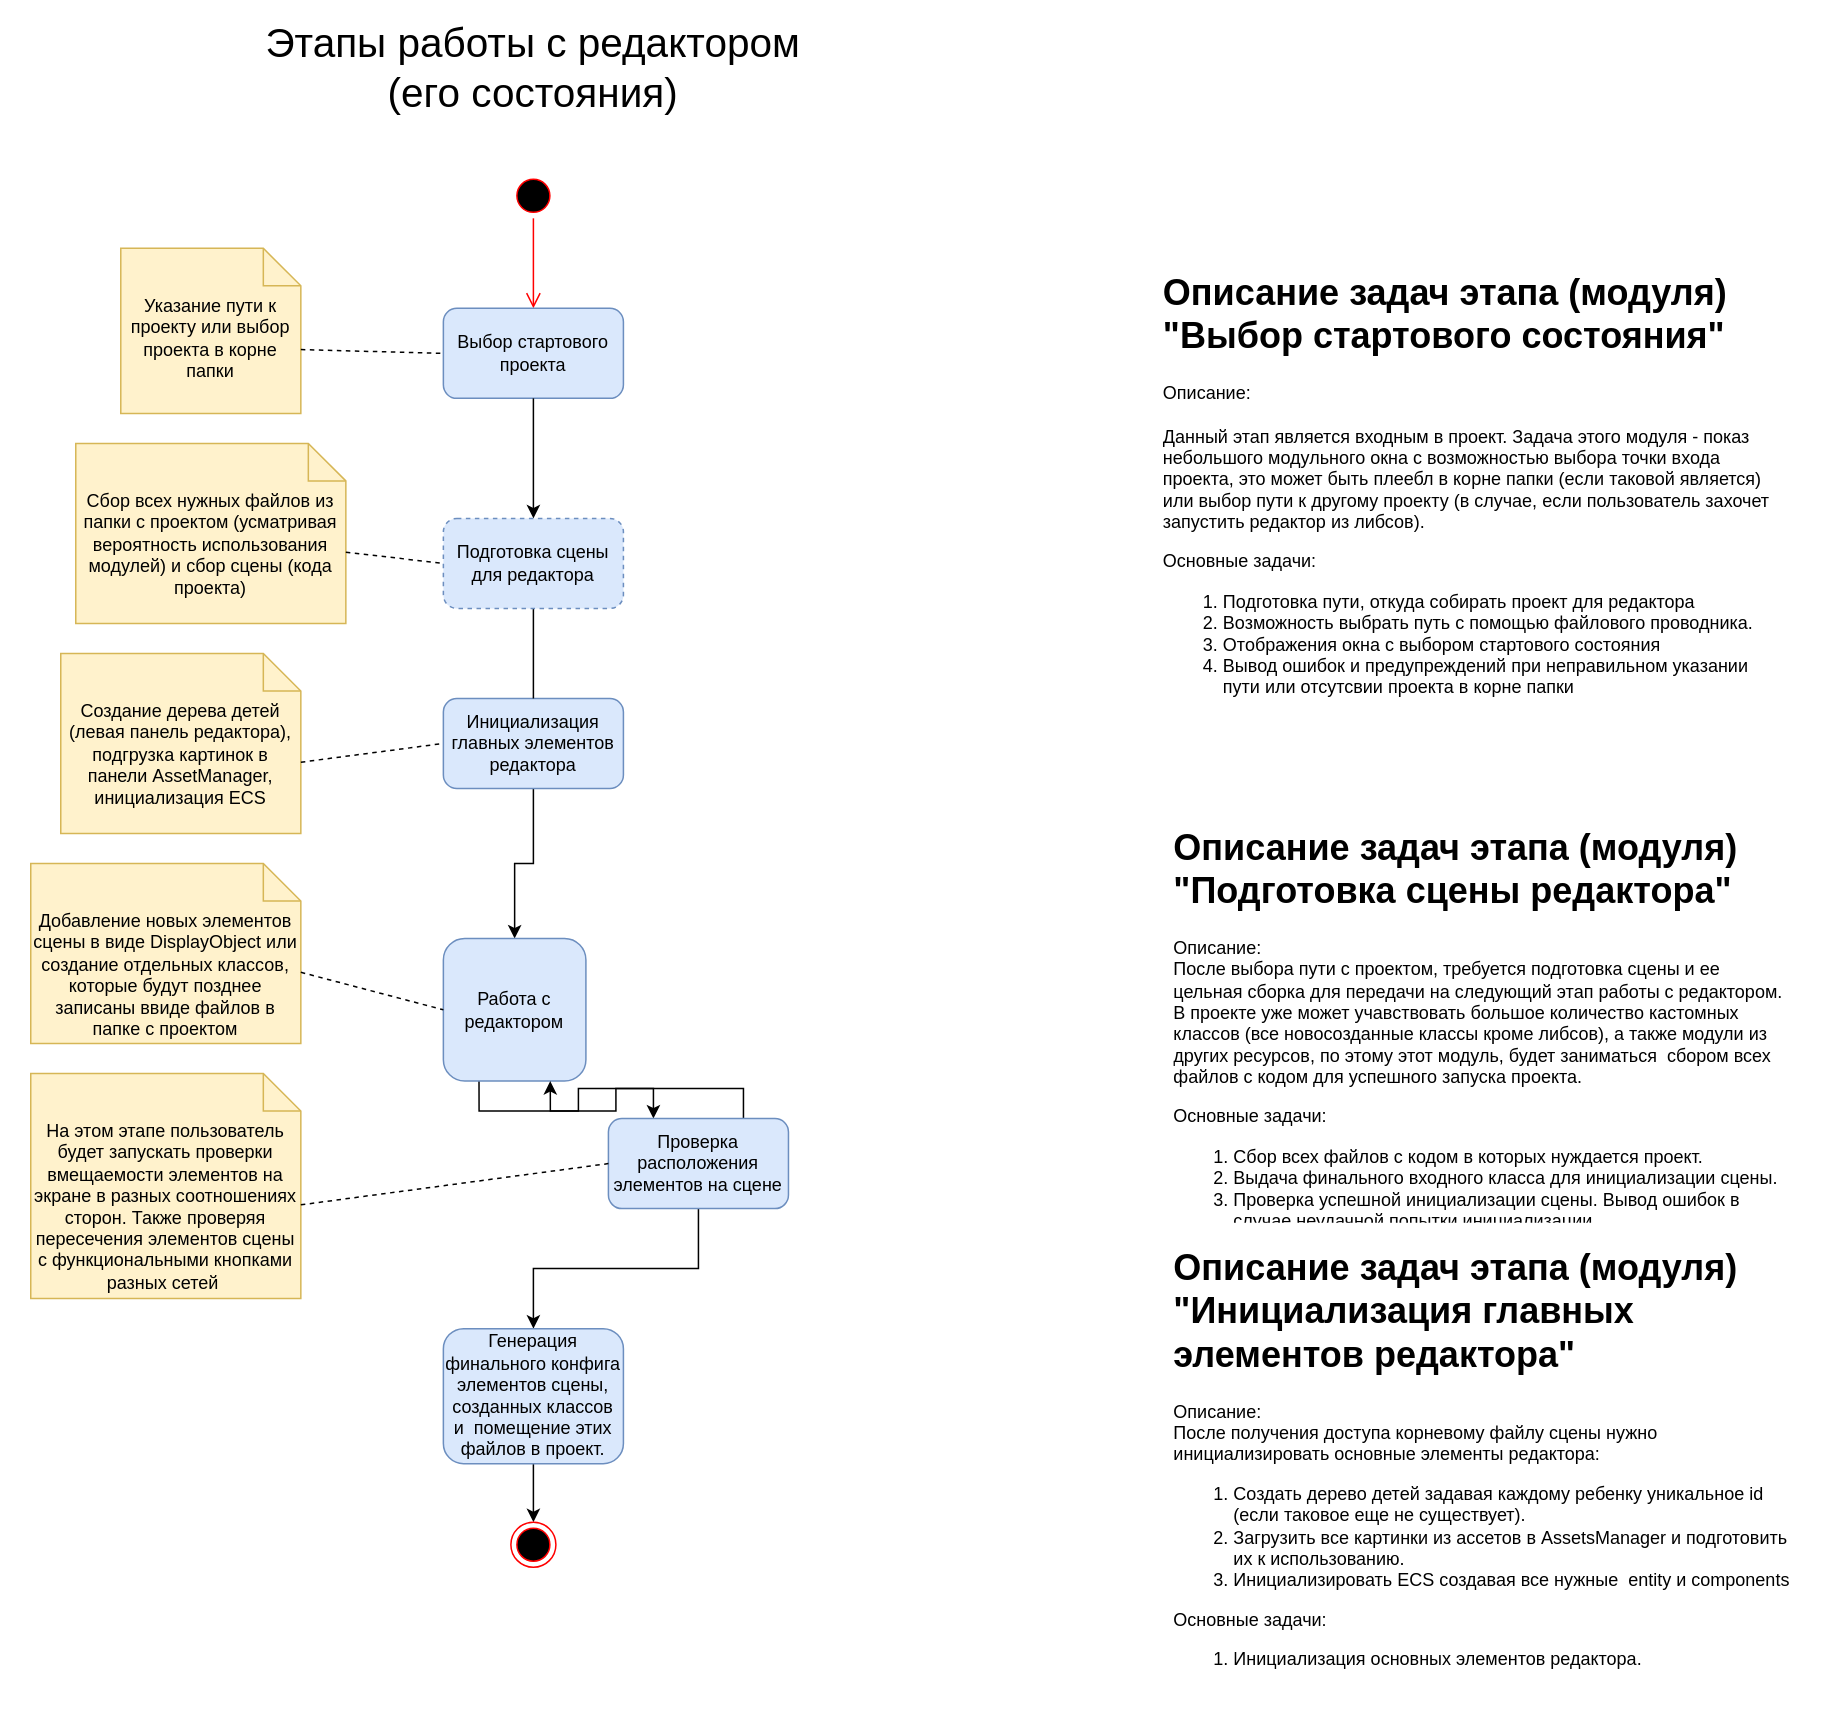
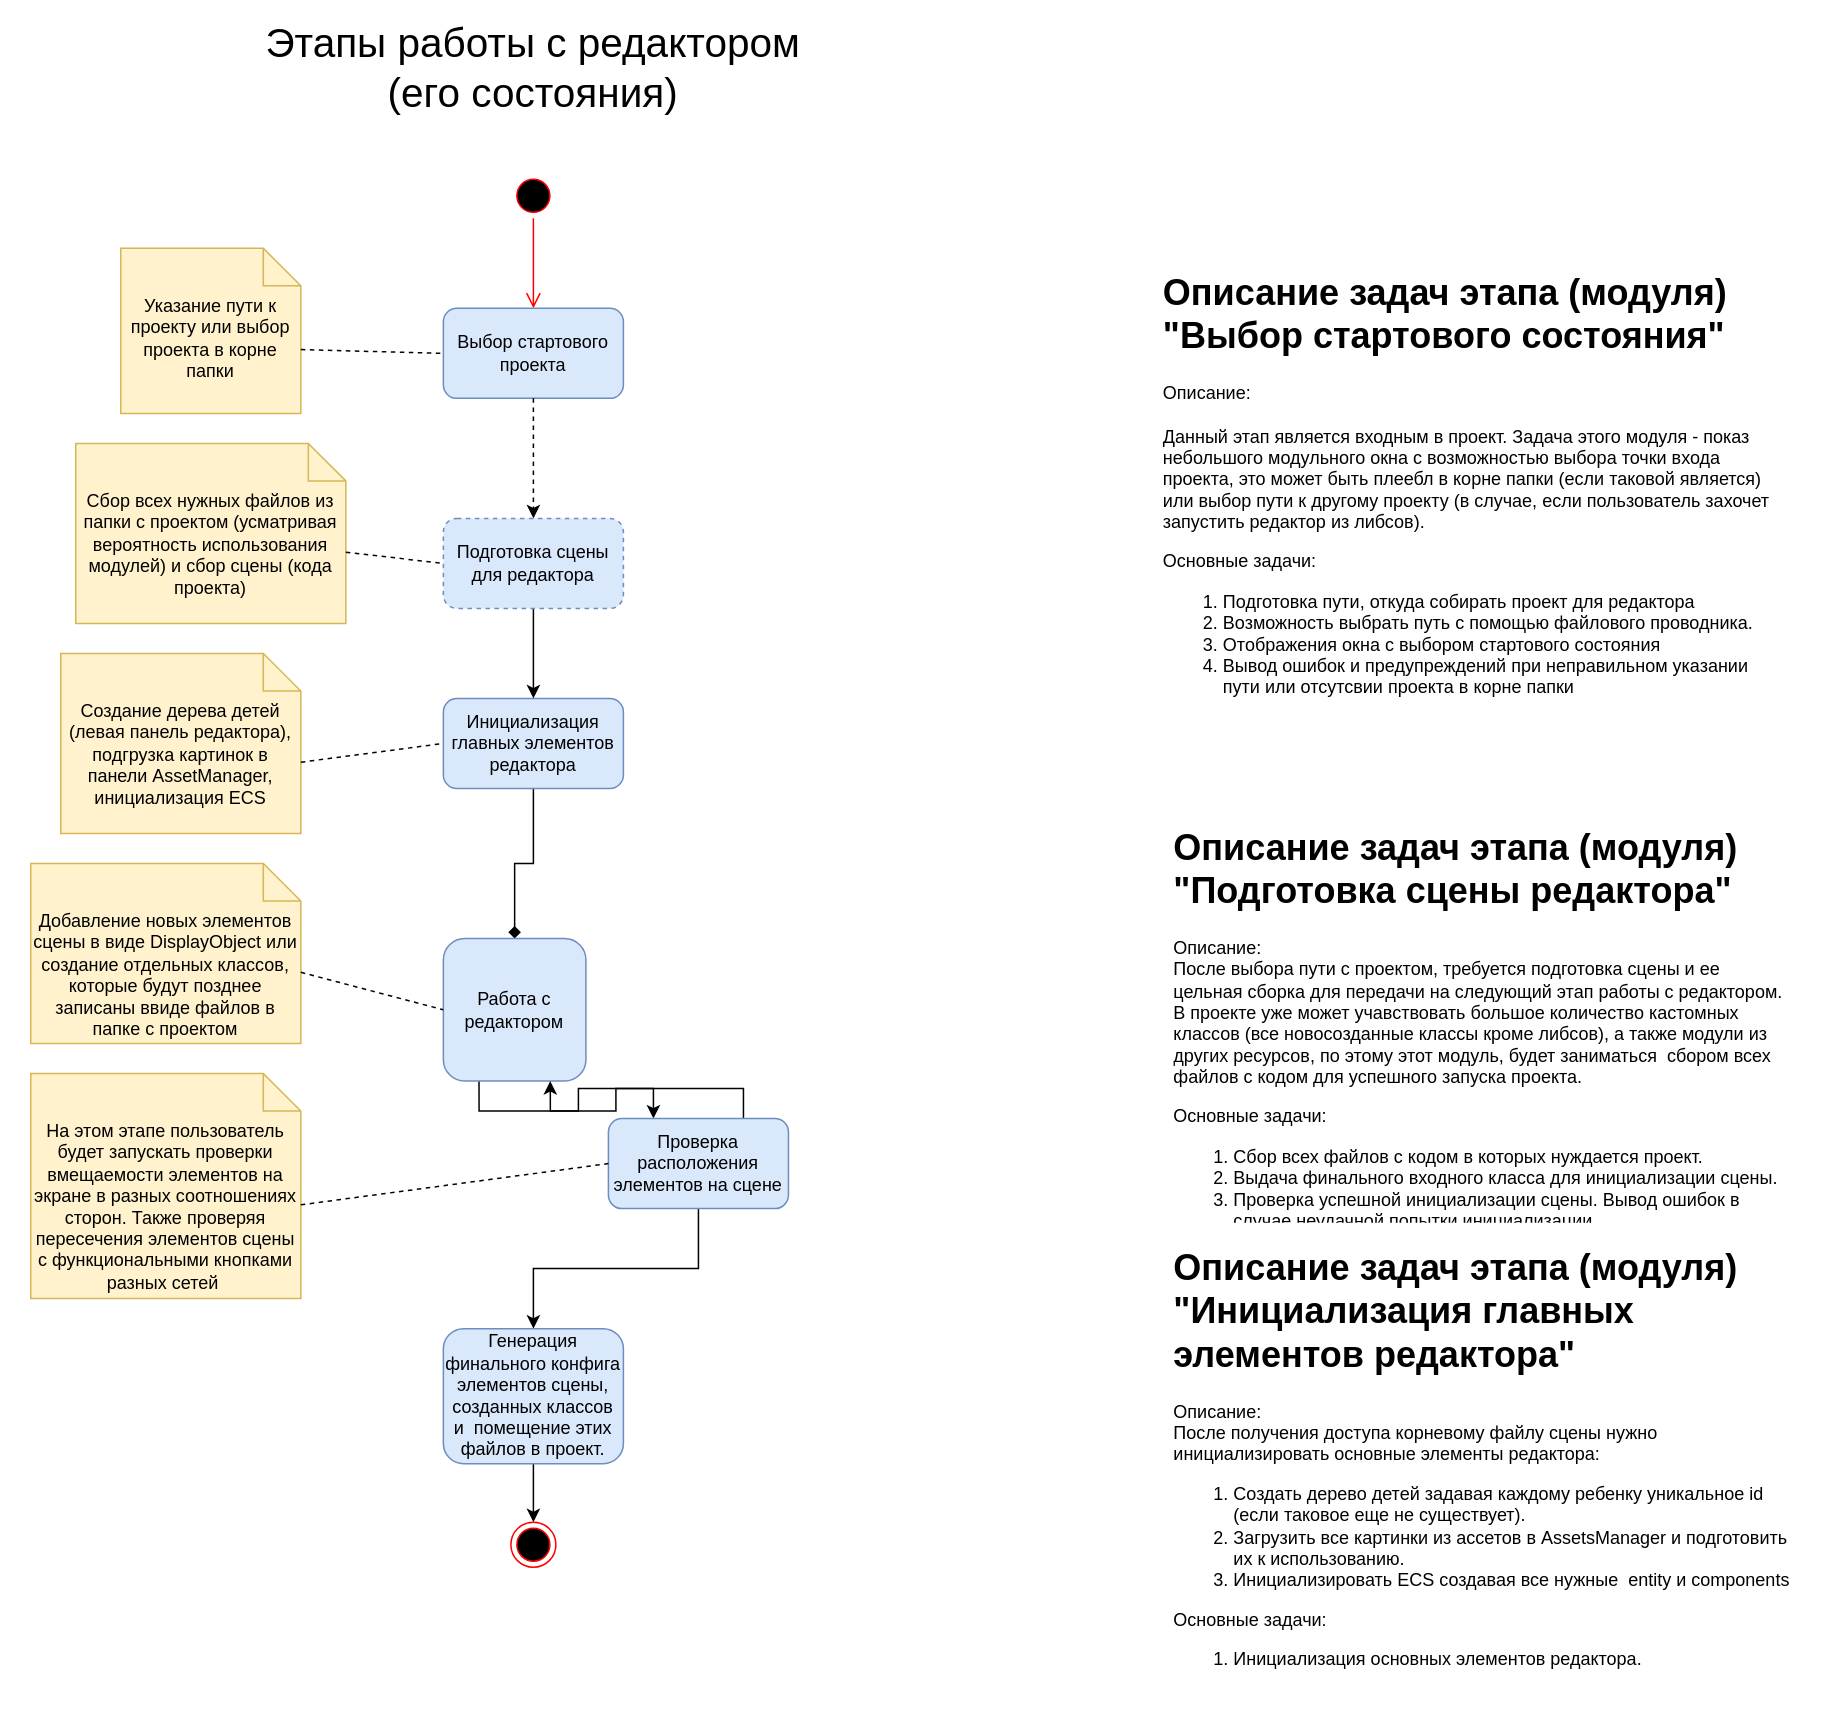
  <mxCell id="0" />
  <mxCell id="1" parent="0" />
  <mxCell id="2" value="" style="ellipse;html=1;shape=startState;fillColor=#000000;strokeColor=#ff0000;" vertex="1" parent="1"><mxGeometry x="340" y="115" width="30" height="30" as="geometry" /></mxCell>
  <mxCell id="3" value="" style="edgeStyle=orthogonalEdgeStyle;html=1;verticalAlign=bottom;endArrow=open;endSize=8;strokeColor=#ff0000;" edge="1" source="2" parent="1"><mxGeometry relative="1" as="geometry"><mxPoint x="355" y="205" as="targetPoint" /></mxGeometry></mxCell>
  <mxCell id="4" value="Выбор стартового проекта" style="rounded=1;whiteSpace=wrap;html=1;fillColor=#dae8fc;strokeColor=#6c8ebf;" vertex="1" parent="1"><mxGeometry x="295" y="205" width="120" height="60" as="geometry" /></mxCell>
  <mxCell id="5" value="Указание пути к проекту или выбор проекта в корне папки" style="shape=note2;boundedLbl=1;whiteSpace=wrap;html=1;size=25;verticalAlign=top;align=center;fillColor=#fff2cc;strokeColor=#d6b656;" vertex="1" parent="1"><mxGeometry x="80" y="165" width="120" height="110" as="geometry" /></mxCell>
- <mxCell id="6" value="" style="endArrow=classic;html=1;exitX=0.5;exitY=1;exitDx=0;exitDy=0;entryX=0.5;entryY=0;entryDx=0;entryDy=0;" edge="1" parent="1" source="4" target="27"><mxGeometry width="50" height="50" relative="1" as="geometry"><mxPoint x="390" y="330" as="sourcePoint" /><mxPoint x="370" y="325" as="targetPoint" /></mxGeometry></mxCell>
- <mxCell id="7" style="edgeStyle=orthogonalEdgeStyle;rounded=0;orthogonalLoop=1;jettySize=auto;html=1;exitX=0.5;exitY=1;exitDx=0;exitDy=0;entryX=0.5;entryY=0;entryDx=0;entryDy=0;" edge="1" parent="1" source="8" target="13"><mxGeometry relative="1" as="geometry" /></mxCell>
+ <mxCell id="6" value="" style="endArrow=classic;html=1;exitX=0.5;exitY=1;exitDx=0;exitDy=0;entryX=0.5;entryY=0;entryDx=0;entryDy=0;dashed=1;" edge="1" parent="1" source="4" target="27"><mxGeometry width="50" height="50" relative="1" as="geometry"><mxPoint x="390" y="330" as="sourcePoint" /><mxPoint x="370" y="325" as="targetPoint" /></mxGeometry></mxCell>
+ <mxCell id="7" style="edgeStyle=orthogonalEdgeStyle;rounded=0;orthogonalLoop=1;jettySize=auto;html=1;exitX=0.5;exitY=1;exitDx=0;exitDy=0;entryX=0.5;entryY=0;entryDx=0;entryDy=0;endArrow=diamond;" edge="1" parent="1" source="8" target="13"><mxGeometry relative="1" as="geometry" /></mxCell>
  <mxCell id="8" value="Инициализация главных элементов редактора" style="rounded=1;whiteSpace=wrap;html=1;fillColor=#dae8fc;strokeColor=#6c8ebf;" vertex="1" parent="1"><mxGeometry x="295" y="465" width="120" height="60" as="geometry" /></mxCell>
  <mxCell id="9" value="Создание дерева детей (левая панель редактора), подгрузка картинок в панели AssetManager, инициализация ECS" style="shape=note2;boundedLbl=1;whiteSpace=wrap;html=1;size=25;verticalAlign=top;align=center;fillColor=#fff2cc;strokeColor=#d6b656;" vertex="1" parent="1"><mxGeometry x="40" y="435" width="160" height="120" as="geometry" /></mxCell>
  <mxCell id="10" value="" style="endArrow=none;dashed=1;html=1;exitX=0;exitY=0;exitDx=120;exitDy=67.5;exitPerimeter=0;entryX=0;entryY=0.5;entryDx=0;entryDy=0;" edge="1" parent="1" source="5" target="4"><mxGeometry width="50" height="50" relative="1" as="geometry"><mxPoint x="330" y="265" as="sourcePoint" /><mxPoint x="380" y="215" as="targetPoint" /></mxGeometry></mxCell>
  <mxCell id="11" value="" style="endArrow=none;dashed=1;html=1;exitX=0;exitY=0;exitDx=160;exitDy=72.5;exitPerimeter=0;entryX=0;entryY=0.5;entryDx=0;entryDy=0;" edge="1" parent="1" source="9" target="8"><mxGeometry width="50" height="50" relative="1" as="geometry"><mxPoint x="150" y="515" as="sourcePoint" /><mxPoint x="245" y="517.5" as="targetPoint" /></mxGeometry></mxCell>
  <mxCell id="12" style="edgeStyle=orthogonalEdgeStyle;rounded=0;orthogonalLoop=1;jettySize=auto;html=1;exitX=0.25;exitY=1;exitDx=0;exitDy=0;entryX=0.25;entryY=0;entryDx=0;entryDy=0;" edge="1" parent="1" source="13" target="17"><mxGeometry relative="1" as="geometry" /></mxCell>
  <mxCell id="13" value="Работа с редактором" style="rounded=1;whiteSpace=wrap;html=1;fillColor=#dae8fc;strokeColor=#6c8ebf;" vertex="1" parent="1"><mxGeometry x="295" y="625" width="95" height="95" as="geometry" /></mxCell>
  <mxCell id="14" value="Добавление новых элементов сцены в виде DisplayObject или создание отдельных классов, которые будут позднее записаны ввиде файлов в папке с проектом" style="shape=note2;boundedLbl=1;whiteSpace=wrap;html=1;size=25;verticalAlign=top;align=center;fillColor=#fff2cc;strokeColor=#d6b656;" vertex="1" parent="1"><mxGeometry x="20" y="575" width="180" height="120" as="geometry" /></mxCell>
  <mxCell id="15" style="edgeStyle=orthogonalEdgeStyle;rounded=0;orthogonalLoop=1;jettySize=auto;html=1;exitX=0.5;exitY=1;exitDx=0;exitDy=0;entryX=0.5;entryY=0;entryDx=0;entryDy=0;" edge="1" parent="1" source="17" target="22"><mxGeometry relative="1" as="geometry" /></mxCell>
  <mxCell id="16" style="edgeStyle=orthogonalEdgeStyle;rounded=0;orthogonalLoop=1;jettySize=auto;html=1;exitX=0.75;exitY=0;exitDx=0;exitDy=0;entryX=0.75;entryY=1;entryDx=0;entryDy=0;" edge="1" parent="1" source="17" target="13"><mxGeometry relative="1" as="geometry" /></mxCell>
  <mxCell id="17" value="Проверка расположения элементов на сцене" style="rounded=1;whiteSpace=wrap;html=1;fillColor=#dae8fc;strokeColor=#6c8ebf;" vertex="1" parent="1"><mxGeometry x="405" y="745" width="120" height="60" as="geometry" /></mxCell>
  <mxCell id="18" value="" style="endArrow=none;dashed=1;html=1;exitX=0;exitY=0;exitDx=180;exitDy=72.5;exitPerimeter=0;entryX=0;entryY=0.5;entryDx=0;entryDy=0;" edge="1" parent="1" source="14" target="13"><mxGeometry width="50" height="50" relative="1" as="geometry"><mxPoint x="190" y="665" as="sourcePoint" /><mxPoint x="285" y="667.5" as="targetPoint" /></mxGeometry></mxCell>
  <mxCell id="19" value="На этом этапе пользователь будет запускать проверки вмещаемости элементов на экране в разных соотношениях сторон. Также проверяя пересечения элементов сцены с функциональными кнопками разных сетей&amp;nbsp;" style="shape=note2;boundedLbl=1;whiteSpace=wrap;html=1;size=25;verticalAlign=top;align=center;fillColor=#fff2cc;strokeColor=#d6b656;" vertex="1" parent="1"><mxGeometry x="20" y="715" width="180" height="150" as="geometry" /></mxCell>
  <mxCell id="20" value="" style="endArrow=none;dashed=1;html=1;exitX=0;exitY=0;exitDx=180;exitDy=87.5;exitPerimeter=0;entryX=0;entryY=0.5;entryDx=0;entryDy=0;" edge="1" parent="1" source="19" target="17"><mxGeometry width="50" height="50" relative="1" as="geometry"><mxPoint x="180" y="797.5" as="sourcePoint" /><mxPoint x="275" y="795" as="targetPoint" /></mxGeometry></mxCell>
  <mxCell id="21" style="edgeStyle=orthogonalEdgeStyle;rounded=0;orthogonalLoop=1;jettySize=auto;html=1;exitX=0.5;exitY=1;exitDx=0;exitDy=0;entryX=0.5;entryY=0;entryDx=0;entryDy=0;" edge="1" parent="1" source="22" target="23"><mxGeometry relative="1" as="geometry" /></mxCell>
  <mxCell id="22" value="Генерация финального конфига элементов сцены, созданных классов и&amp;nbsp; помещение этих файлов в проект.&lt;br&gt;" style="rounded=1;whiteSpace=wrap;html=1;fillColor=#dae8fc;strokeColor=#6c8ebf;" vertex="1" parent="1"><mxGeometry x="295" y="885" width="120" height="90" as="geometry" /></mxCell>
  <mxCell id="23" value="" style="ellipse;html=1;shape=endState;fillColor=#000000;strokeColor=#ff0000;" vertex="1" parent="1"><mxGeometry x="340" y="1014" width="30" height="30" as="geometry" /></mxCell>
  <mxCell id="24" value="&lt;font style=&quot;font-size: 27px&quot;&gt;Этапы работы с редактором&lt;br&gt;(его состояния)&lt;br&gt;&lt;/font&gt;" style="text;html=1;strokeColor=none;fillColor=none;align=center;verticalAlign=middle;whiteSpace=wrap;rounded=0;" vertex="1" parent="1"><mxGeometry x="120" y="20" width="470" height="50" as="geometry" /></mxCell>
  <mxCell id="25" value="&lt;h1&gt;Описание задач этапа (модуля) &quot;Выбор стартового состояния&quot;&lt;/h1&gt;&lt;div&gt;Описание:&lt;br&gt;&lt;br&gt;&lt;/div&gt;&lt;div&gt;Данный этап является входным в проект.&amp;nbsp;&lt;span&gt;Задача этого модуля - показ небольшого модульного окна с возможностью выбора точки входа проекта, это может быть плеебл в корне папки (если таковой является) или выбор пути к другому проекту (в случае, если пользователь захочет запустить редактор из либсов).&lt;/span&gt;&lt;/div&gt;&lt;p&gt;Основные задачи:&lt;/p&gt;&lt;p&gt;&lt;/p&gt;&lt;ol&gt;&lt;li&gt;Подготовка пути, откуда собирать проект для редактора&lt;/li&gt;&lt;li&gt;Возможность выбрать путь с помощью файлового проводника.&lt;/li&gt;&lt;li&gt;Отображения окна с выбором стартового состояния&lt;/li&gt;&lt;li&gt;Вывод ошибок и предупреждений при неправильном указании пути или отсутсвии проекта в корне папки&lt;/li&gt;&lt;/ol&gt;&lt;p&gt;&lt;/p&gt;&lt;p&gt;&lt;/p&gt;&lt;div&gt;&lt;br&gt;&lt;/div&gt;&lt;p&gt;&lt;/p&gt;" style="text;html=1;strokeColor=none;fillColor=none;spacing=5;spacingTop=-20;whiteSpace=wrap;overflow=hidden;rounded=0;" vertex="1" parent="1"><mxGeometry x="770" y="175" width="420" height="300" as="geometry" /></mxCell>
- <mxCell id="26" style="edgeStyle=orthogonalEdgeStyle;rounded=0;orthogonalLoop=1;jettySize=auto;html=1;exitX=0.5;exitY=1;exitDx=0;exitDy=0;entryX=0.5;entryY=0;entryDx=0;entryDy=0;endArrow=none;" edge="1" parent="1" source="27" target="8"><mxGeometry relative="1" as="geometry" /></mxCell>
+ <mxCell id="26" style="edgeStyle=orthogonalEdgeStyle;rounded=0;orthogonalLoop=1;jettySize=auto;html=1;exitX=0.5;exitY=1;exitDx=0;exitDy=0;entryX=0.5;entryY=0;entryDx=0;entryDy=0;" edge="1" parent="1" source="27" target="8"><mxGeometry relative="1" as="geometry" /></mxCell>
  <mxCell id="27" value="Подготовка сцены для редактора" style="rounded=1;whiteSpace=wrap;html=1;fillColor=#dae8fc;strokeColor=#6c8ebf;dashed=1;" vertex="1" parent="1"><mxGeometry x="295" y="345" width="120" height="60" as="geometry" /></mxCell>
  <mxCell id="28" value="Сбор всех нужных файлов из папки с проектом (усматривая вероятность использования модулей) и сбор сцены (кода проекта)" style="shape=note2;boundedLbl=1;whiteSpace=wrap;html=1;size=25;verticalAlign=top;align=center;fillColor=#fff2cc;strokeColor=#d6b656;" vertex="1" parent="1"><mxGeometry x="50" y="295" width="180" height="120" as="geometry" /></mxCell>
  <mxCell id="29" value="" style="endArrow=none;dashed=1;html=1;exitX=0;exitY=0;exitDx=180;exitDy=72.5;exitPerimeter=0;entryX=0;entryY=0.5;entryDx=0;entryDy=0;" edge="1" parent="1" source="28" target="27"><mxGeometry width="50" height="50" relative="1" as="geometry"><mxPoint x="190" y="373.75" as="sourcePoint" /><mxPoint x="285" y="376.25" as="targetPoint" /></mxGeometry></mxCell>
  <mxCell id="30" value="&lt;h1&gt;Описание задач этапа (модуля) &quot;Подготовка сцены редактора&quot;&lt;/h1&gt;&lt;div&gt;Описание:&lt;br&gt;После выбора пути с проектом, требуется подготовка сцены и ее цельная сборка для передачи на следующий этап работы с редактором. В проекте уже может учавствовать большое количество кастомных классов (все новосозданные классы кроме либсов), а также модули из других ресурсов, по этому этот модуль, будет заниматься&amp;nbsp; сбором всех файлов с кодом для успешного запуска проекта.&lt;/div&gt;&lt;p&gt;Основные задачи:&lt;/p&gt;&lt;p&gt;&lt;/p&gt;&lt;ol&gt;&lt;li&gt;Сбор всех файлов с кодом в которых нуждается проект.&lt;/li&gt;&lt;li&gt;Выдача финального входного класса для инициализации сцены.&lt;/li&gt;&lt;li&gt;Проверка успешной инициализации сцены. Вывод ошибок в случае неудачной попытки инициализации.&lt;/li&gt;&lt;/ol&gt;&lt;p&gt;&lt;/p&gt;&lt;p&gt;&lt;/p&gt;&lt;div&gt;&lt;br&gt;&lt;/div&gt;&lt;p&gt;&lt;/p&gt;" style="text;html=1;strokeColor=none;fillColor=none;spacing=5;spacingTop=-20;whiteSpace=wrap;overflow=hidden;rounded=0;" vertex="1" parent="1"><mxGeometry x="777" y="545" width="420" height="270" as="geometry" /></mxCell>
  <mxCell id="31" value="&lt;h1&gt;Описание задач этапа (модуля) &quot;Инициализация главных элементов редактора&quot;&lt;/h1&gt;&lt;div&gt;Описание:&lt;br&gt;После получения доступа корневому файлу сцены нужно инициализировать основные элементы редактора:&amp;nbsp;&lt;/div&gt;&lt;div&gt;&lt;ol&gt;&lt;li&gt;Создать дерево детей задавая каждому ребенку уникальное id (если таковое еще не существует).&lt;/li&gt;&lt;li&gt;Загрузить все картинки из ассетов в AssetsManager и подготовить их к использованию.&lt;/li&gt;&lt;li&gt;Инициализировать ECS создавая все нужные&amp;nbsp; entity и components&lt;/li&gt;&lt;/ol&gt;&lt;/div&gt;&lt;p&gt;Основные задачи:&lt;/p&gt;&lt;p&gt;&lt;/p&gt;&lt;ol&gt;&lt;li&gt;&lt;span&gt;Инициализация основных элементов редактора.&lt;/span&gt;&lt;br&gt;&lt;/li&gt;&lt;/ol&gt;&lt;p&gt;&lt;/p&gt;&lt;p&gt;&lt;/p&gt;&lt;div&gt;&lt;br&gt;&lt;/div&gt;&lt;p&gt;&lt;/p&gt;" style="text;html=1;strokeColor=none;fillColor=none;spacing=5;spacingTop=-20;whiteSpace=wrap;overflow=hidden;rounded=0;" vertex="1" parent="1"><mxGeometry x="777" y="825" width="420" height="300" as="geometry" /></mxCell>
